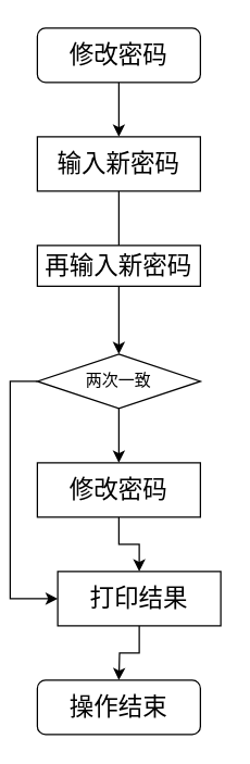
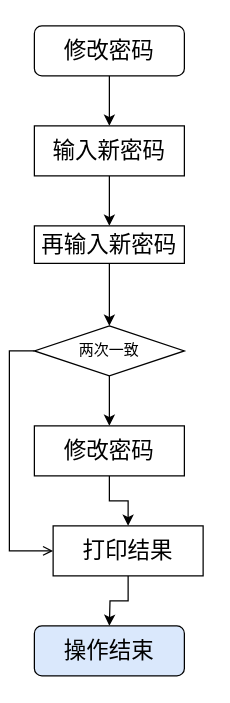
  <mxCell id="0" />
  <mxCell id="1" parent="0" />
  <mxCell id="2" value="" style="edgeStyle=orthogonalEdgeStyle;rounded=0;orthogonalLoop=1;jettySize=auto;html=1;" edge="1" parent="1" source="3"><mxGeometry relative="1" as="geometry"><mxPoint x="80" y="100" as="targetPoint" /></mxGeometry></mxCell>
  <mxCell id="3" value="&lt;font style=&quot;font-size: 18px&quot;&gt;修改密码&lt;/font&gt;" style="rounded=1;whiteSpace=wrap;html=1;fontSize=12;glass=0;strokeWidth=1;shadow=0;" parent="1" vertex="1"><mxGeometry x="20" y="20" width="120" height="40" as="geometry" /></mxCell>
- <mxCell id="4" value="" style="edgeStyle=orthogonalEdgeStyle;rounded=0;orthogonalLoop=1;jettySize=auto;html=1;endArrow=none;" edge="1" parent="1" source="5" target="7"><mxGeometry relative="1" as="geometry" /></mxCell>
+ <mxCell id="4" value="" style="edgeStyle=orthogonalEdgeStyle;rounded=0;orthogonalLoop=1;jettySize=auto;html=1;" edge="1" parent="1" source="5" target="7"><mxGeometry relative="1" as="geometry" /></mxCell>
  <mxCell id="5" value="&lt;font style=&quot;font-size: 18px&quot;&gt;输入新密码&lt;/font&gt;" style="rounded=0;whiteSpace=wrap;html=1;" vertex="1" parent="1"><mxGeometry x="20" y="100" width="120" height="40" as="geometry" /></mxCell>
  <mxCell id="6" value="" style="edgeStyle=orthogonalEdgeStyle;rounded=0;orthogonalLoop=1;jettySize=auto;html=1;" edge="1" parent="1" source="7"><mxGeometry relative="1" as="geometry"><mxPoint x="80" y="260" as="targetPoint" /></mxGeometry></mxCell>
  <mxCell id="7" value="&lt;font style=&quot;font-size: 18px&quot;&gt;再输入新密码&lt;/font&gt;" style="rounded=0;whiteSpace=wrap;html=1;" vertex="1" parent="1"><mxGeometry x="20" y="180" width="120" height="30" as="geometry" /></mxCell>
  <mxCell id="8" value="" style="edgeStyle=orthogonalEdgeStyle;rounded=0;orthogonalLoop=1;jettySize=auto;html=1;" edge="1" parent="1" source="10"><mxGeometry relative="1" as="geometry"><mxPoint x="80" y="340" as="targetPoint" /></mxGeometry></mxCell>
- <mxCell id="9" style="edgeStyle=orthogonalEdgeStyle;rounded=0;orthogonalLoop=1;jettySize=auto;html=1;exitX=0;exitY=0.5;exitDx=0;exitDy=0;entryX=0;entryY=0.5;entryDx=0;entryDy=0;" edge="1" parent="1" source="10" target="14"><mxGeometry relative="1" as="geometry" /></mxCell>
+ <mxCell id="9" style="edgeStyle=orthogonalEdgeStyle;rounded=0;orthogonalLoop=1;jettySize=auto;html=1;exitX=0;exitY=0.5;exitDx=0;exitDy=0;entryX=0;entryY=0.5;entryDx=0;entryDy=0;endArrow=open;" edge="1" parent="1" source="10" target="14"><mxGeometry relative="1" as="geometry" /></mxCell>
  <mxCell id="10" value="两次一致" style="rhombus;whiteSpace=wrap;html=1;" vertex="1" parent="1"><mxGeometry x="20" y="260" width="120" height="40" as="geometry" /></mxCell>
  <mxCell id="11" value="" style="edgeStyle=orthogonalEdgeStyle;rounded=0;orthogonalLoop=1;jettySize=auto;html=1;" edge="1" parent="1" source="12" target="14"><mxGeometry relative="1" as="geometry" /></mxCell>
  <mxCell id="12" value="&lt;font style=&quot;font-size: 18px&quot;&gt;修改密码&lt;/font&gt;" style="rounded=0;whiteSpace=wrap;html=1;" vertex="1" parent="1"><mxGeometry x="20" y="340" width="120" height="40" as="geometry" /></mxCell>
  <mxCell id="13" value="" style="edgeStyle=orthogonalEdgeStyle;rounded=0;orthogonalLoop=1;jettySize=auto;html=1;" edge="1" parent="1" source="14"><mxGeometry relative="1" as="geometry"><mxPoint x="80" y="500" as="targetPoint" /></mxGeometry></mxCell>
  <mxCell id="14" value="&lt;font style=&quot;font-size: 18px&quot;&gt;打印结果&lt;/font&gt;" style="rounded=0;whiteSpace=wrap;html=1;" vertex="1" parent="1"><mxGeometry x="35" y="420" width="120" height="40" as="geometry" /></mxCell>
- <mxCell id="15" value="&lt;font style=&quot;font-size: 18px&quot;&gt;操作结束&lt;/font&gt;" style="rounded=1;whiteSpace=wrap;html=1;fontSize=12;glass=0;strokeWidth=1;shadow=0;" vertex="1" parent="1"><mxGeometry x="20" y="500" width="120" height="40" as="geometry" /></mxCell>
+ <mxCell id="15" value="&lt;font style=&quot;font-size: 18px&quot;&gt;操作结束&lt;/font&gt;" style="rounded=1;whiteSpace=wrap;html=1;fontSize=12;glass=0;strokeWidth=1;shadow=0;fillColor=#dae8fc;" vertex="1" parent="1"><mxGeometry x="20" y="500" width="120" height="40" as="geometry" /></mxCell>
